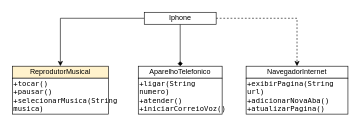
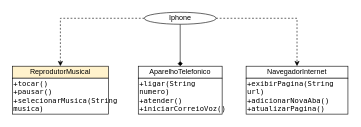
  <mxCell id="0" />
  <mxCell id="1" parent="0" />
  <mxCell id="2" value="" style="edgeStyle=orthogonalEdgeStyle;rounded=0;orthogonalLoop=1;jettySize=auto;html=1;dashed=1;" edge="1" parent="1" source="5" target="13"><mxGeometry relative="1" as="geometry" /></mxCell>
- <mxCell id="3" value="" style="edgeStyle=orthogonalEdgeStyle;rounded=0;orthogonalLoop=1;jettySize=auto;html=1;" edge="1" parent="1" source="5" target="7"><mxGeometry relative="1" as="geometry" /></mxCell>
+ <mxCell id="3" value="" style="edgeStyle=orthogonalEdgeStyle;rounded=0;orthogonalLoop=1;jettySize=auto;html=1;dashed=1;" edge="1" parent="1" source="5" target="7"><mxGeometry relative="1" as="geometry" /></mxCell>
  <mxCell id="4" value="" style="edgeStyle=orthogonalEdgeStyle;rounded=0;orthogonalLoop=1;jettySize=auto;html=1;endArrow=diamond;" edge="1" parent="1" source="5" target="10"><mxGeometry relative="1" as="geometry" /></mxCell>
- <mxCell id="5" value="Iphone" style="rounded=0;whiteSpace=wrap;html=1;" vertex="1" parent="1"><mxGeometry x="240" y="20" width="120" height="20" as="geometry" /></mxCell>
+ <mxCell id="5" value="Iphone" style="ellipse;whiteSpace=wrap;html=1;" vertex="1" parent="1"><mxGeometry x="240" y="20" width="120" height="20" as="geometry" /></mxCell>
  <mxCell id="6" value="" style="group" vertex="1" connectable="0" parent="1"><mxGeometry x="20" y="110" width="160" height="80" as="geometry" /></mxCell>
  <mxCell id="7" value="ReprodutorMusical" style="whiteSpace=wrap;html=1;rounded=0;fillColor=#fff2cc;" vertex="1" parent="6"><mxGeometry width="160" height="20" as="geometry" /></mxCell>
  <mxCell id="8" value="&lt;div&gt;&lt;code&gt;+tocar()&lt;/code&gt;&lt;/div&gt;&lt;div&gt;&lt;code&gt;+pausar()&lt;/code&gt;&lt;/div&gt;&lt;div&gt;&lt;code&gt;+selecionarMusica(String musica)&lt;/code&gt;&lt;/div&gt;" style="whiteSpace=wrap;html=1;rounded=0;align=left;" vertex="1" parent="6"><mxGeometry y="20" width="160" height="60" as="geometry" /></mxCell>
  <mxCell id="9" value="" style="group" vertex="1" connectable="0" parent="1"><mxGeometry x="230" y="110" width="140" height="80" as="geometry" /></mxCell>
  <mxCell id="10" value="AparelhoTelefonico" style="whiteSpace=wrap;html=1;rounded=0;" vertex="1" parent="9"><mxGeometry width="140" height="20" as="geometry" /></mxCell>
  <mxCell id="11" value="&lt;div&gt;&lt;code&gt;+ligar(String numero)&lt;/code&gt;&lt;/div&gt;&lt;div&gt;&lt;code&gt;+atender()&lt;/code&gt;&lt;/div&gt;&lt;div&gt;&lt;code&gt;+iniciarCorreioVoz()&lt;/code&gt;&lt;/div&gt;" style="whiteSpace=wrap;html=1;rounded=0;align=left;" vertex="1" parent="9"><mxGeometry y="20" width="140" height="60" as="geometry" /></mxCell>
  <mxCell id="12" value="" style="group" vertex="1" connectable="0" parent="1"><mxGeometry x="410" y="110" width="170" height="80" as="geometry" /></mxCell>
  <mxCell id="13" value="&lt;div&gt;NavegadorInternet&lt;/div&gt;" style="whiteSpace=wrap;html=1;rounded=0;" vertex="1" parent="12"><mxGeometry width="170" height="20" as="geometry" /></mxCell>
  <mxCell id="14" value="&lt;div&gt;&lt;code&gt;+exibirPagina(String url)&lt;/code&gt;&lt;/div&gt;&lt;div&gt;&lt;code&gt;+adicionarNovaAba()&lt;/code&gt;&lt;/div&gt;&lt;div&gt;&lt;code&gt;+atualizarPagina()&lt;/code&gt;&lt;/div&gt;" style="whiteSpace=wrap;html=1;rounded=0;align=left;" vertex="1" parent="12"><mxGeometry y="20" width="170" height="60" as="geometry" /></mxCell>
